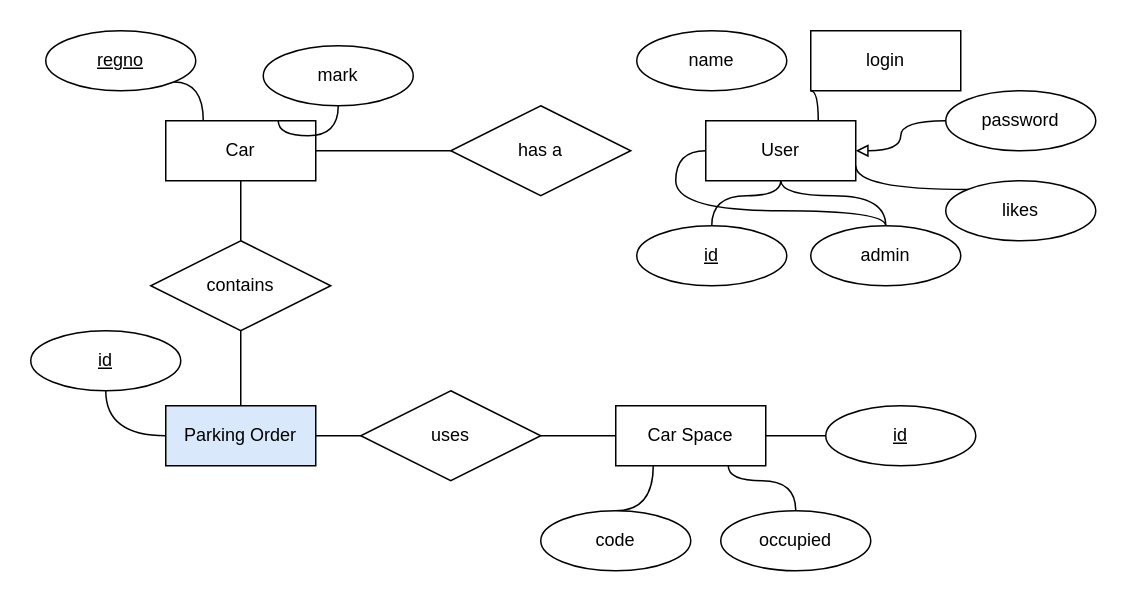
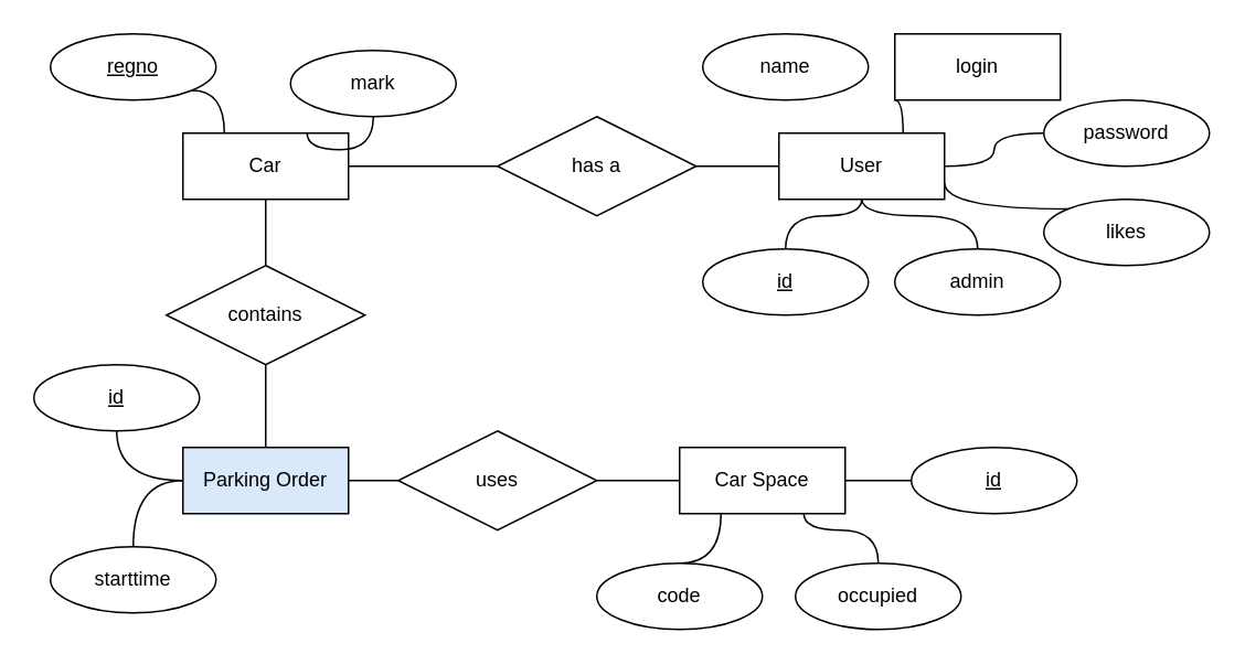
  <mxCell id="0" />
  <mxCell id="1" parent="0" />
  <mxCell id="2" value="Car" style="whiteSpace=wrap;html=1;align=center;" vertex="1" parent="1"><mxGeometry x="110" y="80" width="100" height="40" as="geometry" /></mxCell>
  <mxCell id="3" style="edgeStyle=orthogonalEdgeStyle;rounded=0;orthogonalLoop=1;jettySize=auto;html=1;exitX=1;exitY=1;exitDx=0;exitDy=0;entryX=0.25;entryY=0;entryDx=0;entryDy=0;curved=1;strokeColor=default;endArrow=none;endFill=0;" edge="1" parent="1" source="4" target="2"><mxGeometry relative="1" as="geometry" /></mxCell>
  <mxCell id="4" value="&lt;u&gt;regno&lt;/u&gt;" style="ellipse;whiteSpace=wrap;html=1;align=center;" vertex="1" parent="1"><mxGeometry x="30" y="20" width="100" height="40" as="geometry" /></mxCell>
  <mxCell id="5" style="edgeStyle=orthogonalEdgeStyle;curved=1;rounded=0;orthogonalLoop=1;jettySize=auto;html=1;exitX=0.5;exitY=1;exitDx=0;exitDy=0;entryX=0.75;entryY=0;entryDx=0;entryDy=0;endArrow=none;endFill=0;strokeColor=default;" edge="1" parent="1" source="6" target="2"><mxGeometry relative="1" as="geometry" /></mxCell>
  <mxCell id="6" value="mark" style="ellipse;whiteSpace=wrap;html=1;align=center;" vertex="1" parent="1"><mxGeometry x="175" y="30" width="100" height="40" as="geometry" /></mxCell>
- <mxCell id="7" style="edgeStyle=orthogonalEdgeStyle;curved=1;rounded=0;orthogonalLoop=1;jettySize=auto;html=1;exitX=0;exitY=0.5;exitDx=0;exitDy=0;endArrow=none;endFill=0;strokeColor=default;" edge="1" parent="1" source="8" target="17"><mxGeometry relative="1" as="geometry" /></mxCell>
+ <mxCell id="7" style="edgeStyle=orthogonalEdgeStyle;curved=1;rounded=0;orthogonalLoop=1;jettySize=auto;html=1;exitX=0;exitY=0.5;exitDx=0;exitDy=0;entryX=1;entryY=0.5;entryDx=0;entryDy=0;endArrow=none;endFill=0;strokeColor=default;" edge="1" parent="1" source="8" target="30"><mxGeometry relative="1" as="geometry" /></mxCell>
  <mxCell id="8" value="User" style="whiteSpace=wrap;html=1;align=center;" vertex="1" parent="1"><mxGeometry x="470" y="80" width="100" height="40" as="geometry" /></mxCell>
  <mxCell id="9" value="name" style="ellipse;whiteSpace=wrap;html=1;align=center;" vertex="1" parent="1"><mxGeometry x="424" y="20" width="100" height="40" as="geometry" /></mxCell>
  <mxCell id="10" style="edgeStyle=orthogonalEdgeStyle;curved=1;rounded=0;orthogonalLoop=1;jettySize=auto;html=1;exitX=0;exitY=1;exitDx=0;exitDy=0;entryX=0.75;entryY=0;entryDx=0;entryDy=0;endArrow=none;endFill=0;strokeColor=default;" edge="1" parent="1" source="11" target="8"><mxGeometry relative="1" as="geometry" /></mxCell>
  <mxCell id="11" value="login" style="whiteSpace=wrap;html=1;align=center;rounded=0;" vertex="1" parent="1"><mxGeometry x="540" y="20" width="100" height="40" as="geometry" /></mxCell>
- <mxCell id="12" style="edgeStyle=orthogonalEdgeStyle;curved=1;rounded=0;orthogonalLoop=1;jettySize=auto;html=1;exitX=0;exitY=0.5;exitDx=0;exitDy=0;entryX=1;entryY=0.5;entryDx=0;entryDy=0;endArrow=block;endFill=0;strokeColor=default;" edge="1" parent="1" source="13" target="8"><mxGeometry relative="1" as="geometry" /></mxCell>
+ <mxCell id="12" style="edgeStyle=orthogonalEdgeStyle;curved=1;rounded=0;orthogonalLoop=1;jettySize=auto;html=1;exitX=0;exitY=0.5;exitDx=0;exitDy=0;entryX=1;entryY=0.5;entryDx=0;entryDy=0;endArrow=none;endFill=0;strokeColor=default;" edge="1" parent="1" source="13" target="8"><mxGeometry relative="1" as="geometry" /></mxCell>
  <mxCell id="13" value="password" style="ellipse;whiteSpace=wrap;html=1;align=center;" vertex="1" parent="1"><mxGeometry x="630" y="60" width="100" height="40" as="geometry" /></mxCell>
  <mxCell id="14" style="edgeStyle=orthogonalEdgeStyle;curved=1;rounded=0;orthogonalLoop=1;jettySize=auto;html=1;exitX=0;exitY=0;exitDx=0;exitDy=0;endArrow=none;endFill=0;strokeColor=default;entryX=1;entryY=0.75;entryDx=0;entryDy=0;" edge="1" parent="1" source="15" target="8"><mxGeometry relative="1" as="geometry"><mxPoint x="570" y="110" as="targetPoint" /><Array as="points"><mxPoint x="570" y="126" /><mxPoint x="570" y="110" /></Array></mxGeometry></mxCell>
  <mxCell id="15" value="likes" style="ellipse;whiteSpace=wrap;html=1;align=center;" vertex="1" parent="1"><mxGeometry x="630" y="120" width="100" height="40" as="geometry" /></mxCell>
  <mxCell id="16" style="edgeStyle=orthogonalEdgeStyle;curved=1;rounded=0;orthogonalLoop=1;jettySize=auto;html=1;exitX=0.5;exitY=0;exitDx=0;exitDy=0;endArrow=none;endFill=0;strokeColor=default;" edge="1" parent="1" source="17"><mxGeometry relative="1" as="geometry"><mxPoint x="520" y="120" as="targetPoint" /></mxGeometry></mxCell>
  <mxCell id="17" value="admin" style="ellipse;whiteSpace=wrap;html=1;align=center;" vertex="1" parent="1"><mxGeometry x="540" y="150" width="100" height="40" as="geometry" /></mxCell>
  <mxCell id="18" style="edgeStyle=orthogonalEdgeStyle;curved=1;rounded=0;orthogonalLoop=1;jettySize=auto;html=1;exitX=0.5;exitY=0;exitDx=0;exitDy=0;entryX=0.5;entryY=1;entryDx=0;entryDy=0;endArrow=none;endFill=0;strokeColor=default;" edge="1" parent="1" source="20" target="32"><mxGeometry relative="1" as="geometry" /></mxCell>
  <mxCell id="19" style="edgeStyle=orthogonalEdgeStyle;curved=1;rounded=0;orthogonalLoop=1;jettySize=auto;html=1;exitX=1;exitY=0.5;exitDx=0;exitDy=0;entryX=0;entryY=0.5;entryDx=0;entryDy=0;endArrow=none;endFill=0;strokeColor=default;" edge="1" parent="1" source="20" target="34"><mxGeometry relative="1" as="geometry" /></mxCell>
  <mxCell id="20" value="Parking Order" style="whiteSpace=wrap;html=1;align=center;fillColor=#dae8fc;" vertex="1" parent="1"><mxGeometry x="110" y="270" width="100" height="40" as="geometry" /></mxCell>
+ <mxCell id="21" style="edgeStyle=orthogonalEdgeStyle;curved=1;rounded=0;orthogonalLoop=1;jettySize=auto;html=1;exitX=0.5;exitY=0;exitDx=0;exitDy=0;entryX=0;entryY=0.5;entryDx=0;entryDy=0;endArrow=none;endFill=0;strokeColor=default;" edge="1" parent="1" source="22" target="20"><mxGeometry relative="1" as="geometry" /></mxCell>
+ <mxCell id="22" value="starttime" style="ellipse;whiteSpace=wrap;html=1;align=center;" vertex="1" parent="1"><mxGeometry x="30" y="330" width="100" height="40" as="geometry" /></mxCell>
  <mxCell id="23" style="edgeStyle=orthogonalEdgeStyle;curved=1;rounded=0;orthogonalLoop=1;jettySize=auto;html=1;exitX=1;exitY=0.5;exitDx=0;exitDy=0;entryX=0;entryY=0.5;entryDx=0;entryDy=0;endArrow=none;endFill=0;strokeColor=default;" edge="1" parent="1" source="24" target="39"><mxGeometry relative="1" as="geometry" /></mxCell>
  <mxCell id="24" value="Car Space" style="whiteSpace=wrap;html=1;align=center;" vertex="1" parent="1"><mxGeometry x="410" y="270" width="100" height="40" as="geometry" /></mxCell>
  <mxCell id="25" style="edgeStyle=orthogonalEdgeStyle;curved=1;rounded=0;orthogonalLoop=1;jettySize=auto;html=1;exitX=0.5;exitY=0;exitDx=0;exitDy=0;entryX=0.25;entryY=1;entryDx=0;entryDy=0;endArrow=none;endFill=0;strokeColor=default;" edge="1" parent="1" source="26" target="24"><mxGeometry relative="1" as="geometry" /></mxCell>
  <mxCell id="26" value="code" style="ellipse;whiteSpace=wrap;html=1;align=center;" vertex="1" parent="1"><mxGeometry x="360" y="340" width="100" height="40" as="geometry" /></mxCell>
  <mxCell id="27" style="edgeStyle=orthogonalEdgeStyle;curved=1;rounded=0;orthogonalLoop=1;jettySize=auto;html=1;exitX=0.5;exitY=0;exitDx=0;exitDy=0;entryX=0.75;entryY=1;entryDx=0;entryDy=0;endArrow=none;endFill=0;strokeColor=default;" edge="1" parent="1" source="28" target="24"><mxGeometry relative="1" as="geometry" /></mxCell>
  <mxCell id="28" value="occupied" style="ellipse;whiteSpace=wrap;html=1;align=center;" vertex="1" parent="1"><mxGeometry x="480" y="340" width="100" height="40" as="geometry" /></mxCell>
  <mxCell id="29" style="edgeStyle=orthogonalEdgeStyle;curved=1;rounded=0;orthogonalLoop=1;jettySize=auto;html=1;exitX=0;exitY=0.5;exitDx=0;exitDy=0;entryX=1;entryY=0.5;entryDx=0;entryDy=0;endArrow=none;endFill=0;strokeColor=default;" edge="1" parent="1" source="30" target="2"><mxGeometry relative="1" as="geometry" /></mxCell>
  <mxCell id="30" value="has a" style="shape=rhombus;perimeter=rhombusPerimeter;whiteSpace=wrap;html=1;align=center;" vertex="1" parent="1"><mxGeometry x="300" y="70" width="120" height="60" as="geometry" /></mxCell>
  <mxCell id="31" style="edgeStyle=orthogonalEdgeStyle;curved=1;rounded=0;orthogonalLoop=1;jettySize=auto;html=1;exitX=0.5;exitY=0;exitDx=0;exitDy=0;entryX=0.5;entryY=1;entryDx=0;entryDy=0;endArrow=none;endFill=0;strokeColor=default;" edge="1" parent="1" source="32" target="2"><mxGeometry relative="1" as="geometry" /></mxCell>
  <mxCell id="32" value="contains" style="shape=rhombus;perimeter=rhombusPerimeter;whiteSpace=wrap;html=1;align=center;" vertex="1" parent="1"><mxGeometry x="100" y="160" width="120" height="60" as="geometry" /></mxCell>
  <mxCell id="33" style="edgeStyle=orthogonalEdgeStyle;curved=1;rounded=0;orthogonalLoop=1;jettySize=auto;html=1;exitX=1;exitY=0.5;exitDx=0;exitDy=0;entryX=0;entryY=0.5;entryDx=0;entryDy=0;endArrow=none;endFill=0;strokeColor=default;" edge="1" parent="1" source="34" target="24"><mxGeometry relative="1" as="geometry" /></mxCell>
  <mxCell id="34" value="uses" style="shape=rhombus;perimeter=rhombusPerimeter;whiteSpace=wrap;html=1;align=center;" vertex="1" parent="1"><mxGeometry x="240" y="260" width="120" height="60" as="geometry" /></mxCell>
  <mxCell id="35" style="edgeStyle=orthogonalEdgeStyle;curved=1;rounded=0;orthogonalLoop=1;jettySize=auto;html=1;exitX=0.5;exitY=0;exitDx=0;exitDy=0;entryX=0.5;entryY=1;entryDx=0;entryDy=0;endArrow=none;endFill=0;strokeColor=default;" edge="1" parent="1" source="36" target="8"><mxGeometry relative="1" as="geometry" /></mxCell>
  <mxCell id="36" value="&lt;u&gt;id&lt;/u&gt;" style="ellipse;whiteSpace=wrap;html=1;align=center;" vertex="1" parent="1"><mxGeometry x="424" y="150" width="100" height="40" as="geometry" /></mxCell>
  <mxCell id="37" style="edgeStyle=orthogonalEdgeStyle;curved=1;rounded=0;orthogonalLoop=1;jettySize=auto;html=1;exitX=0.5;exitY=1;exitDx=0;exitDy=0;endArrow=none;endFill=0;strokeColor=default;entryX=0;entryY=0.5;entryDx=0;entryDy=0;" edge="1" parent="1" source="38" target="20"><mxGeometry relative="1" as="geometry"><mxPoint x="105" y="290" as="targetPoint" /></mxGeometry></mxCell>
  <mxCell id="38" value="&lt;u&gt;id&lt;/u&gt;" style="ellipse;whiteSpace=wrap;html=1;align=center;" vertex="1" parent="1"><mxGeometry x="20" y="220" width="100" height="40" as="geometry" /></mxCell>
  <mxCell id="39" value="&lt;u&gt;id&lt;/u&gt;" style="ellipse;whiteSpace=wrap;html=1;align=center;" vertex="1" parent="1"><mxGeometry x="550" y="270" width="100" height="40" as="geometry" /></mxCell>
